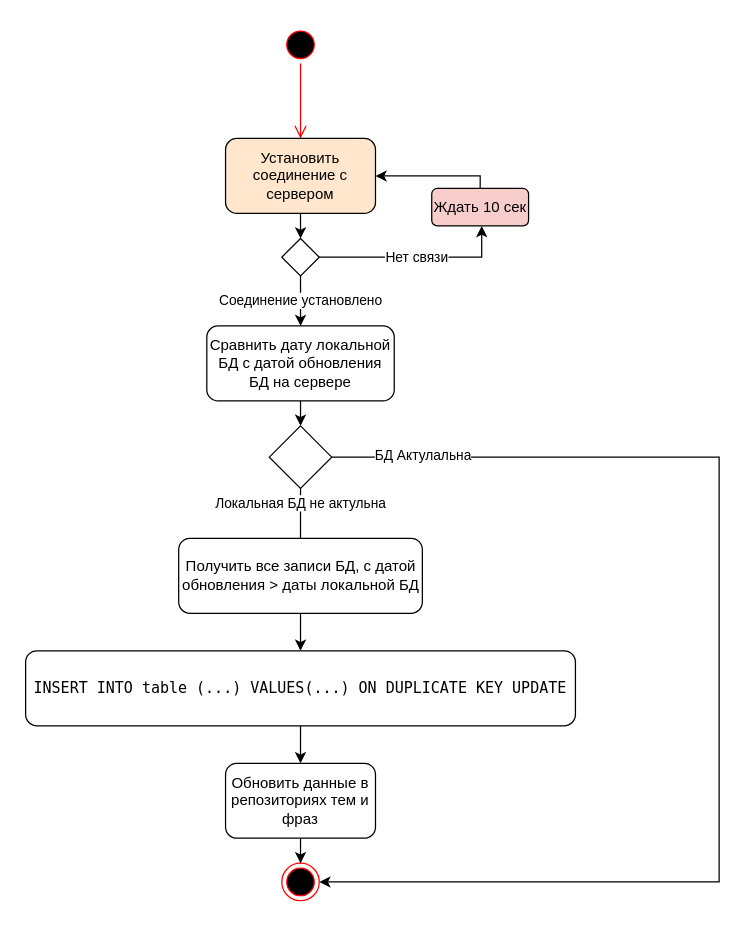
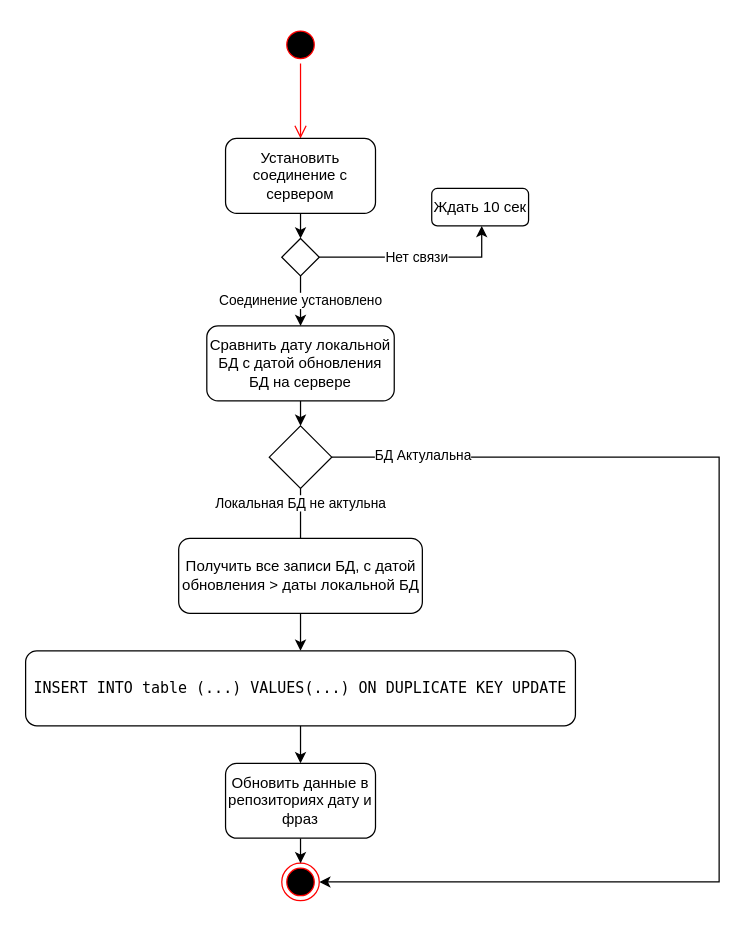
  <mxCell id="0" />
  <mxCell id="1" parent="0" />
  <mxCell id="2" value="" style="ellipse;html=1;shape=startState;fillColor=#000000;strokeColor=#ff0000;" vertex="1" parent="1"><mxGeometry x="225" y="20" width="30" height="30" as="geometry" /></mxCell>
  <mxCell id="3" value="" style="edgeStyle=orthogonalEdgeStyle;html=1;verticalAlign=bottom;endArrow=open;endSize=8;strokeColor=#ff0000;rounded=0;" edge="1" source="2" parent="1"><mxGeometry relative="1" as="geometry"><mxPoint x="240" y="110" as="targetPoint" /></mxGeometry></mxCell>
  <mxCell id="4" style="edgeStyle=orthogonalEdgeStyle;rounded=0;orthogonalLoop=1;jettySize=auto;html=1;exitX=0.5;exitY=1;exitDx=0;exitDy=0;entryX=0.5;entryY=0;entryDx=0;entryDy=0;" edge="1" parent="1" source="5" target="21"><mxGeometry relative="1" as="geometry" /></mxCell>
- <mxCell id="5" value="Установить соединение с сервером" style="rounded=1;whiteSpace=wrap;html=1;fillColor=#ffe6cc;" vertex="1" parent="1"><mxGeometry x="180" y="110" width="120" height="60" as="geometry" /></mxCell>
+ <mxCell id="5" value="Установить соединение с сервером" style="rounded=1;whiteSpace=wrap;html=1;" vertex="1" parent="1"><mxGeometry x="180" y="110" width="120" height="60" as="geometry" /></mxCell>
  <mxCell id="6" style="edgeStyle=orthogonalEdgeStyle;rounded=0;orthogonalLoop=1;jettySize=auto;html=1;exitX=0.5;exitY=1;exitDx=0;exitDy=0;entryX=0.5;entryY=0;entryDx=0;entryDy=0;" edge="1" parent="1" source="7" target="10"><mxGeometry relative="1" as="geometry" /></mxCell>
  <mxCell id="7" value="Сравнить дату локальной БД с датой обновления БД на сервере" style="rounded=1;whiteSpace=wrap;html=1;" vertex="1" parent="1"><mxGeometry x="165" y="260" width="150" height="60" as="geometry" /></mxCell>
  <mxCell id="8" style="edgeStyle=orthogonalEdgeStyle;rounded=0;orthogonalLoop=1;jettySize=auto;html=1;entryX=1;entryY=0.5;entryDx=0;entryDy=0;" edge="1" parent="1" source="10" target="18"><mxGeometry relative="1" as="geometry"><Array as="points"><mxPoint x="575" y="365" /><mxPoint x="575" y="705" /></Array></mxGeometry></mxCell>
  <mxCell id="9" value="БД Актулальна" style="edgeLabel;html=1;align=center;verticalAlign=middle;resizable=0;points=[];" vertex="1" connectable="0" parent="8"><mxGeometry x="-0.852" y="2" relative="1" as="geometry"><mxPoint as="offset" /></mxGeometry></mxCell>
  <mxCell id="10" value="" style="rhombus;whiteSpace=wrap;html=1;" vertex="1" parent="1"><mxGeometry x="215" y="340" width="50" height="50" as="geometry" /></mxCell>
  <mxCell id="11" value="Локальная БД не актульна" style="edgeStyle=orthogonalEdgeStyle;rounded=0;orthogonalLoop=1;jettySize=auto;html=1;endArrow=none;" edge="1" parent="1" source="10" target="13"><mxGeometry x="-0.4" relative="1" as="geometry"><mxPoint x="240" y="460" as="targetPoint" /><mxPoint x="240" y="390" as="sourcePoint" /><mxPoint as="offset" /></mxGeometry></mxCell>
  <mxCell id="12" style="edgeStyle=orthogonalEdgeStyle;rounded=0;orthogonalLoop=1;jettySize=auto;html=1;entryX=0.5;entryY=0;entryDx=0;entryDy=0;" edge="1" parent="1" source="13" target="15"><mxGeometry relative="1" as="geometry" /></mxCell>
  <mxCell id="13" value="Получить все записи БД, с датой обновления &amp;gt; даты локальной БД" style="rounded=1;whiteSpace=wrap;html=1;" vertex="1" parent="1"><mxGeometry x="142.5" y="430" width="195" height="60" as="geometry" /></mxCell>
  <mxCell id="14" style="edgeStyle=orthogonalEdgeStyle;rounded=0;orthogonalLoop=1;jettySize=auto;html=1;entryX=0.5;entryY=0;entryDx=0;entryDy=0;" edge="1" parent="1" source="15" target="17"><mxGeometry relative="1" as="geometry" /></mxCell>
  <mxCell id="15" value="&lt;pre class=&quot;lang-sql s-code-block&quot;&gt;&lt;code class=&quot;hljs language-sql&quot;&gt;INSERT &lt;span class=&quot;hljs-keyword&quot;&gt;INTO&lt;/span&gt; &lt;span class=&quot;hljs-keyword&quot;&gt;table&lt;/span&gt; (...) &lt;span class=&quot;hljs-keyword&quot;&gt;VALUES&lt;/span&gt;(...) &lt;span class=&quot;hljs-keyword&quot;&gt;ON&lt;/span&gt; DUPLICATE KEY &lt;span class=&quot;hljs-keyword&quot;&gt;UPDATE&lt;/span&gt;&lt;br&gt;&lt;/code&gt;&lt;/pre&gt;" style="rounded=1;whiteSpace=wrap;html=1;" vertex="1" parent="1"><mxGeometry x="20" y="520" width="440" height="60" as="geometry" /></mxCell>
  <mxCell id="16" style="edgeStyle=orthogonalEdgeStyle;rounded=0;orthogonalLoop=1;jettySize=auto;html=1;exitX=0.5;exitY=1;exitDx=0;exitDy=0;" edge="1" parent="1" source="17" target="18"><mxGeometry relative="1" as="geometry" /></mxCell>
- <mxCell id="17" value="Обновить данные в репозиториях тем и фраз" style="rounded=1;whiteSpace=wrap;html=1;" vertex="1" parent="1"><mxGeometry x="180" y="610" width="120" height="60" as="geometry" /></mxCell>
+ <mxCell id="17" value="Обновить данные в репозиториях дату и фраз" style="rounded=1;whiteSpace=wrap;html=1;" vertex="1" parent="1"><mxGeometry x="180" y="610" width="120" height="60" as="geometry" /></mxCell>
  <mxCell id="18" value="" style="ellipse;html=1;shape=endState;fillColor=#000000;strokeColor=#ff0000;" vertex="1" parent="1"><mxGeometry x="225" y="690" width="30" height="30" as="geometry" /></mxCell>
  <mxCell id="19" value="Соединение установлено" style="edgeStyle=orthogonalEdgeStyle;rounded=0;orthogonalLoop=1;jettySize=auto;html=1;entryX=0.5;entryY=0;entryDx=0;entryDy=0;" edge="1" parent="1" source="21" target="7"><mxGeometry relative="1" as="geometry" /></mxCell>
  <mxCell id="20" value="Нет связи" style="edgeStyle=orthogonalEdgeStyle;rounded=0;orthogonalLoop=1;jettySize=auto;html=1;" edge="1" parent="1" source="21"><mxGeometry relative="1" as="geometry"><mxPoint x="385" y="180" as="targetPoint" /><Array as="points"><mxPoint x="385" y="205" /></Array></mxGeometry></mxCell>
  <mxCell id="21" value="" style="rhombus;whiteSpace=wrap;html=1;" vertex="1" parent="1"><mxGeometry x="225" y="190" width="30" height="30" as="geometry" /></mxCell>
- <mxCell id="22" style="edgeStyle=orthogonalEdgeStyle;rounded=0;orthogonalLoop=1;jettySize=auto;html=1;exitX=0.5;exitY=0;exitDx=0;exitDy=0;entryX=1;entryY=0.5;entryDx=0;entryDy=0;" edge="1" parent="1" source="23" target="5"><mxGeometry relative="1" as="geometry"><Array as="points"><mxPoint x="384" y="140" /></Array></mxGeometry></mxCell>
- <mxCell id="23" value="Ждать 10 сек" style="rounded=1;whiteSpace=wrap;html=1;fillColor=#f8cecc;" vertex="1" parent="1"><mxGeometry x="345" y="150" width="77.5" height="30" as="geometry" /></mxCell>
+ <mxCell id="23" value="Ждать 10 сек" style="rounded=1;whiteSpace=wrap;html=1;" vertex="1" parent="1"><mxGeometry x="345" y="150" width="77.5" height="30" as="geometry" /></mxCell>
